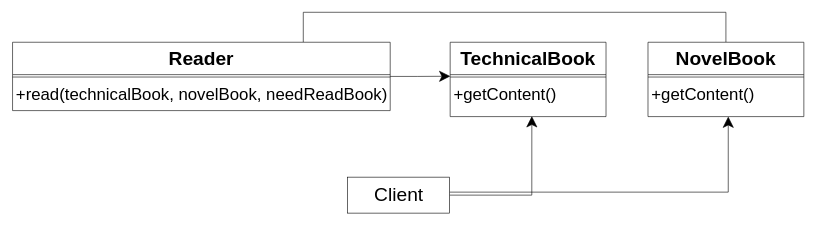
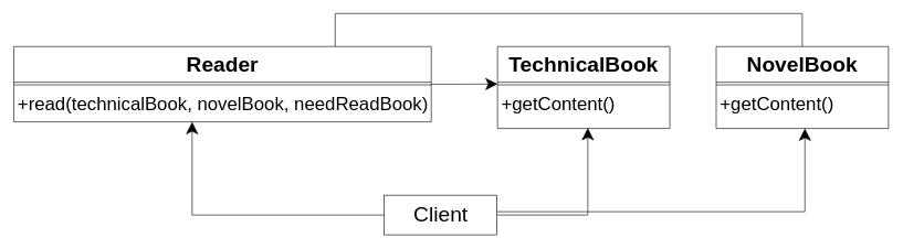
  <mxCell id="0" />
  <mxCell id="1" parent="0" />
  <mxCell id="2" style="edgeStyle=orthogonalEdgeStyle;rounded=0;orthogonalLoop=1;jettySize=auto;html=1;entryX=0.001;entryY=0.333;entryDx=0;entryDy=0;entryPerimeter=0;endSize=16;startSize=16;" edge="1" parent="1" source="4" target="8"><mxGeometry relative="1" as="geometry" /></mxCell>
  <mxCell id="3" style="edgeStyle=orthogonalEdgeStyle;rounded=0;orthogonalLoop=1;jettySize=auto;html=1;entryX=0.5;entryY=0;entryDx=0;entryDy=0;endSize=16;startSize=16;endArrow=none;" edge="1" parent="1" source="4" target="14"><mxGeometry relative="1" as="geometry"><Array as="points"><mxPoint x="505" y="20" /><mxPoint x="1210" y="20" /></Array></mxGeometry></mxCell>
  <mxCell id="4" value="Reader" style="swimlane;fontStyle=1;align=center;verticalAlign=top;childLayout=stackLayout;horizontal=1;startSize=54;horizontalStack=0;resizeParent=1;resizeParentMax=0;resizeLast=0;collapsible=1;marginBottom=0;fontSize=32;" vertex="1" parent="1"><mxGeometry x="20" y="70" width="630" height="114" as="geometry" /></mxCell>
  <mxCell id="5" value="" style="line;strokeWidth=1;fillColor=none;align=left;verticalAlign=middle;spacingTop=-1;spacingLeft=3;spacingRight=3;rotatable=0;labelPosition=right;points=[];portConstraint=eastwest;" vertex="1" parent="4"><mxGeometry y="54" width="630" height="8" as="geometry" /></mxCell>
  <mxCell id="6" value="+read(technicalBook, novelBook, needReadBook)&#10;" style="text;strokeColor=none;fillColor=none;align=left;verticalAlign=top;spacingLeft=4;spacingRight=4;overflow=hidden;rotatable=0;points=[[0,0.5],[1,0.5]];portConstraint=eastwest;fontSize=28;" vertex="1" parent="4"><mxGeometry y="62" width="630" height="52" as="geometry" /></mxCell>
  <mxCell id="7" value="TechnicalBook" style="swimlane;fontStyle=1;align=center;verticalAlign=top;childLayout=stackLayout;horizontal=1;startSize=54;horizontalStack=0;resizeParent=1;resizeParentMax=0;resizeLast=0;collapsible=1;marginBottom=0;fontSize=32;" vertex="1" parent="1"><mxGeometry x="750" y="70" width="260" height="124" as="geometry" /></mxCell>
  <mxCell id="8" value="" style="line;strokeWidth=1;fillColor=none;align=left;verticalAlign=middle;spacingTop=-1;spacingLeft=3;spacingRight=3;rotatable=0;labelPosition=right;points=[];portConstraint=eastwest;" vertex="1" parent="7"><mxGeometry y="54" width="260" height="8" as="geometry" /></mxCell>
  <mxCell id="9" value="+getContent()&#10;" style="text;strokeColor=none;fillColor=none;align=left;verticalAlign=top;spacingLeft=4;spacingRight=4;overflow=hidden;rotatable=0;points=[[0,0.5],[1,0.5]];portConstraint=eastwest;fontSize=28;" vertex="1" parent="7"><mxGeometry y="62" width="260" height="62" as="geometry" /></mxCell>
+ <mxCell id="10" style="edgeStyle=orthogonalEdgeStyle;rounded=0;orthogonalLoop=1;jettySize=auto;html=1;entryX=0.427;entryY=1.003;entryDx=0;entryDy=0;entryPerimeter=0;startSize=16;endSize=16;exitX=0;exitY=0.5;exitDx=0;exitDy=0;" edge="1" parent="1" source="13" target="6"><mxGeometry relative="1" as="geometry" /></mxCell>
  <mxCell id="11" style="edgeStyle=orthogonalEdgeStyle;rounded=0;orthogonalLoop=1;jettySize=auto;html=1;entryX=0.524;entryY=0.989;entryDx=0;entryDy=0;entryPerimeter=0;startSize=16;endSize=16;exitX=1;exitY=0.5;exitDx=0;exitDy=0;" edge="1" parent="1" source="13" target="9"><mxGeometry relative="1" as="geometry" /></mxCell>
  <mxCell id="12" style="edgeStyle=orthogonalEdgeStyle;rounded=0;orthogonalLoop=1;jettySize=auto;html=1;entryX=0.515;entryY=1;entryDx=0;entryDy=0;entryPerimeter=0;endSize=16;startSize=16;" edge="1" parent="1" source="13" target="16"><mxGeometry relative="1" as="geometry"><Array as="points"><mxPoint x="1214" y="320" /></Array></mxGeometry></mxCell>
  <mxCell id="13" value="Client" style="html=1;fontSize=32;" vertex="1" parent="1"><mxGeometry x="579" y="295" width="170" height="60" as="geometry" /></mxCell>
  <mxCell id="14" value="NovelBook" style="swimlane;fontStyle=1;align=center;verticalAlign=top;childLayout=stackLayout;horizontal=1;startSize=54;horizontalStack=0;resizeParent=1;resizeParentMax=0;resizeLast=0;collapsible=1;marginBottom=0;fontSize=32;" vertex="1" parent="1"><mxGeometry x="1080" y="70" width="260" height="124" as="geometry" /></mxCell>
  <mxCell id="15" value="" style="line;strokeWidth=1;fillColor=none;align=left;verticalAlign=middle;spacingTop=-1;spacingLeft=3;spacingRight=3;rotatable=0;labelPosition=right;points=[];portConstraint=eastwest;" vertex="1" parent="14"><mxGeometry y="54" width="260" height="8" as="geometry" /></mxCell>
  <mxCell id="16" value="+getContent()&#10;" style="text;strokeColor=none;fillColor=none;align=left;verticalAlign=top;spacingLeft=4;spacingRight=4;overflow=hidden;rotatable=0;points=[[0,0.5],[1,0.5]];portConstraint=eastwest;fontSize=28;" vertex="1" parent="14"><mxGeometry y="62" width="260" height="62" as="geometry" /></mxCell>
